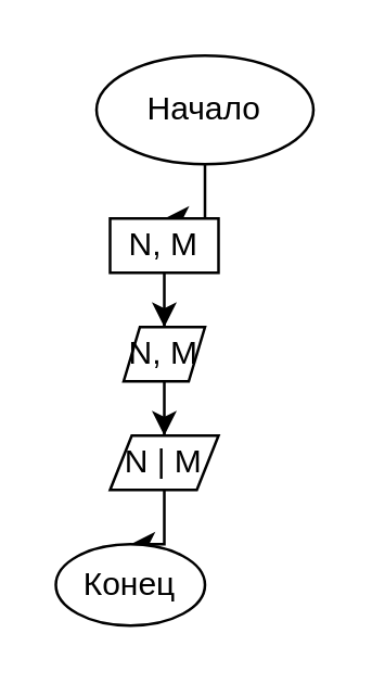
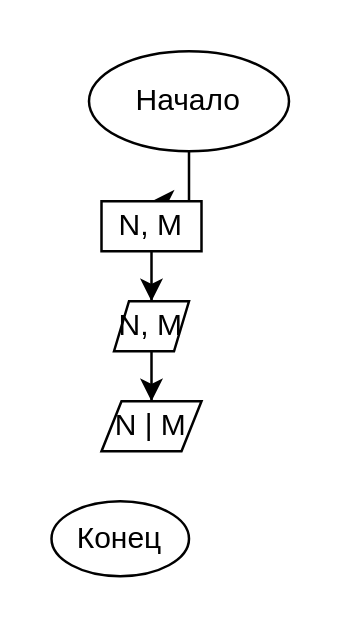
  <mxCell id="0" />
  <mxCell id="1" parent="0" />
  <mxCell id="2" style="edgeStyle=orthogonalEdgeStyle;rounded=0;orthogonalLoop=1;jettySize=auto;html=1;entryX=0.5;entryY=0;entryDx=0;entryDy=0;" edge="1" parent="1" source="3" target="10"><mxGeometry relative="1" as="geometry" /></mxCell>
  <mxCell id="3" value="Начало" style="ellipse;whiteSpace=wrap;html=1;" vertex="1" parent="1"><mxGeometry x="35" y="20" width="80" height="40" as="geometry" /></mxCell>
  <mxCell id="4" style="edgeStyle=orthogonalEdgeStyle;rounded=0;orthogonalLoop=1;jettySize=auto;html=1;entryX=0.5;entryY=0;entryDx=0;entryDy=0;" edge="1" parent="1" source="5" target="7"><mxGeometry relative="1" as="geometry" /></mxCell>
  <mxCell id="5" value="N, M" style="shape=parallelogram;perimeter=parallelogramPerimeter;whiteSpace=wrap;html=1;fontFamily=Helvetica;fontSize=12;fontColor=#000000;align=center;strokeColor=#000000;fillColor=#ffffff;" vertex="1" parent="1"><mxGeometry x="45" y="120" width="30" height="20" as="geometry" /></mxCell>
- <mxCell id="6" style="edgeStyle=orthogonalEdgeStyle;rounded=0;orthogonalLoop=1;jettySize=auto;html=1;entryX=0.5;entryY=0;entryDx=0;entryDy=0;" edge="1" parent="1" source="7" target="8"><mxGeometry relative="1" as="geometry" /></mxCell>
  <mxCell id="7" value="N | M" style="shape=parallelogram;perimeter=parallelogramPerimeter;whiteSpace=wrap;html=1;fontFamily=Helvetica;fontSize=12;fontColor=#000000;align=center;strokeColor=#000000;fillColor=#ffffff;" vertex="1" parent="1"><mxGeometry x="40" y="160" width="40" height="20" as="geometry" /></mxCell>
  <mxCell id="8" value="Конец" style="ellipse;whiteSpace=wrap;html=1;" vertex="1" parent="1"><mxGeometry x="20" y="200" width="55" height="30" as="geometry" /></mxCell>
  <mxCell id="9" style="edgeStyle=orthogonalEdgeStyle;rounded=0;orthogonalLoop=1;jettySize=auto;html=1;entryX=0.5;entryY=0;entryDx=0;entryDy=0;" edge="1" parent="1" source="10" target="5"><mxGeometry relative="1" as="geometry" /></mxCell>
  <mxCell id="10" value="N, M" style="rounded=0;whiteSpace=wrap;html=1;" vertex="1" parent="1"><mxGeometry x="40" y="80" width="40" height="20" as="geometry" /></mxCell>
